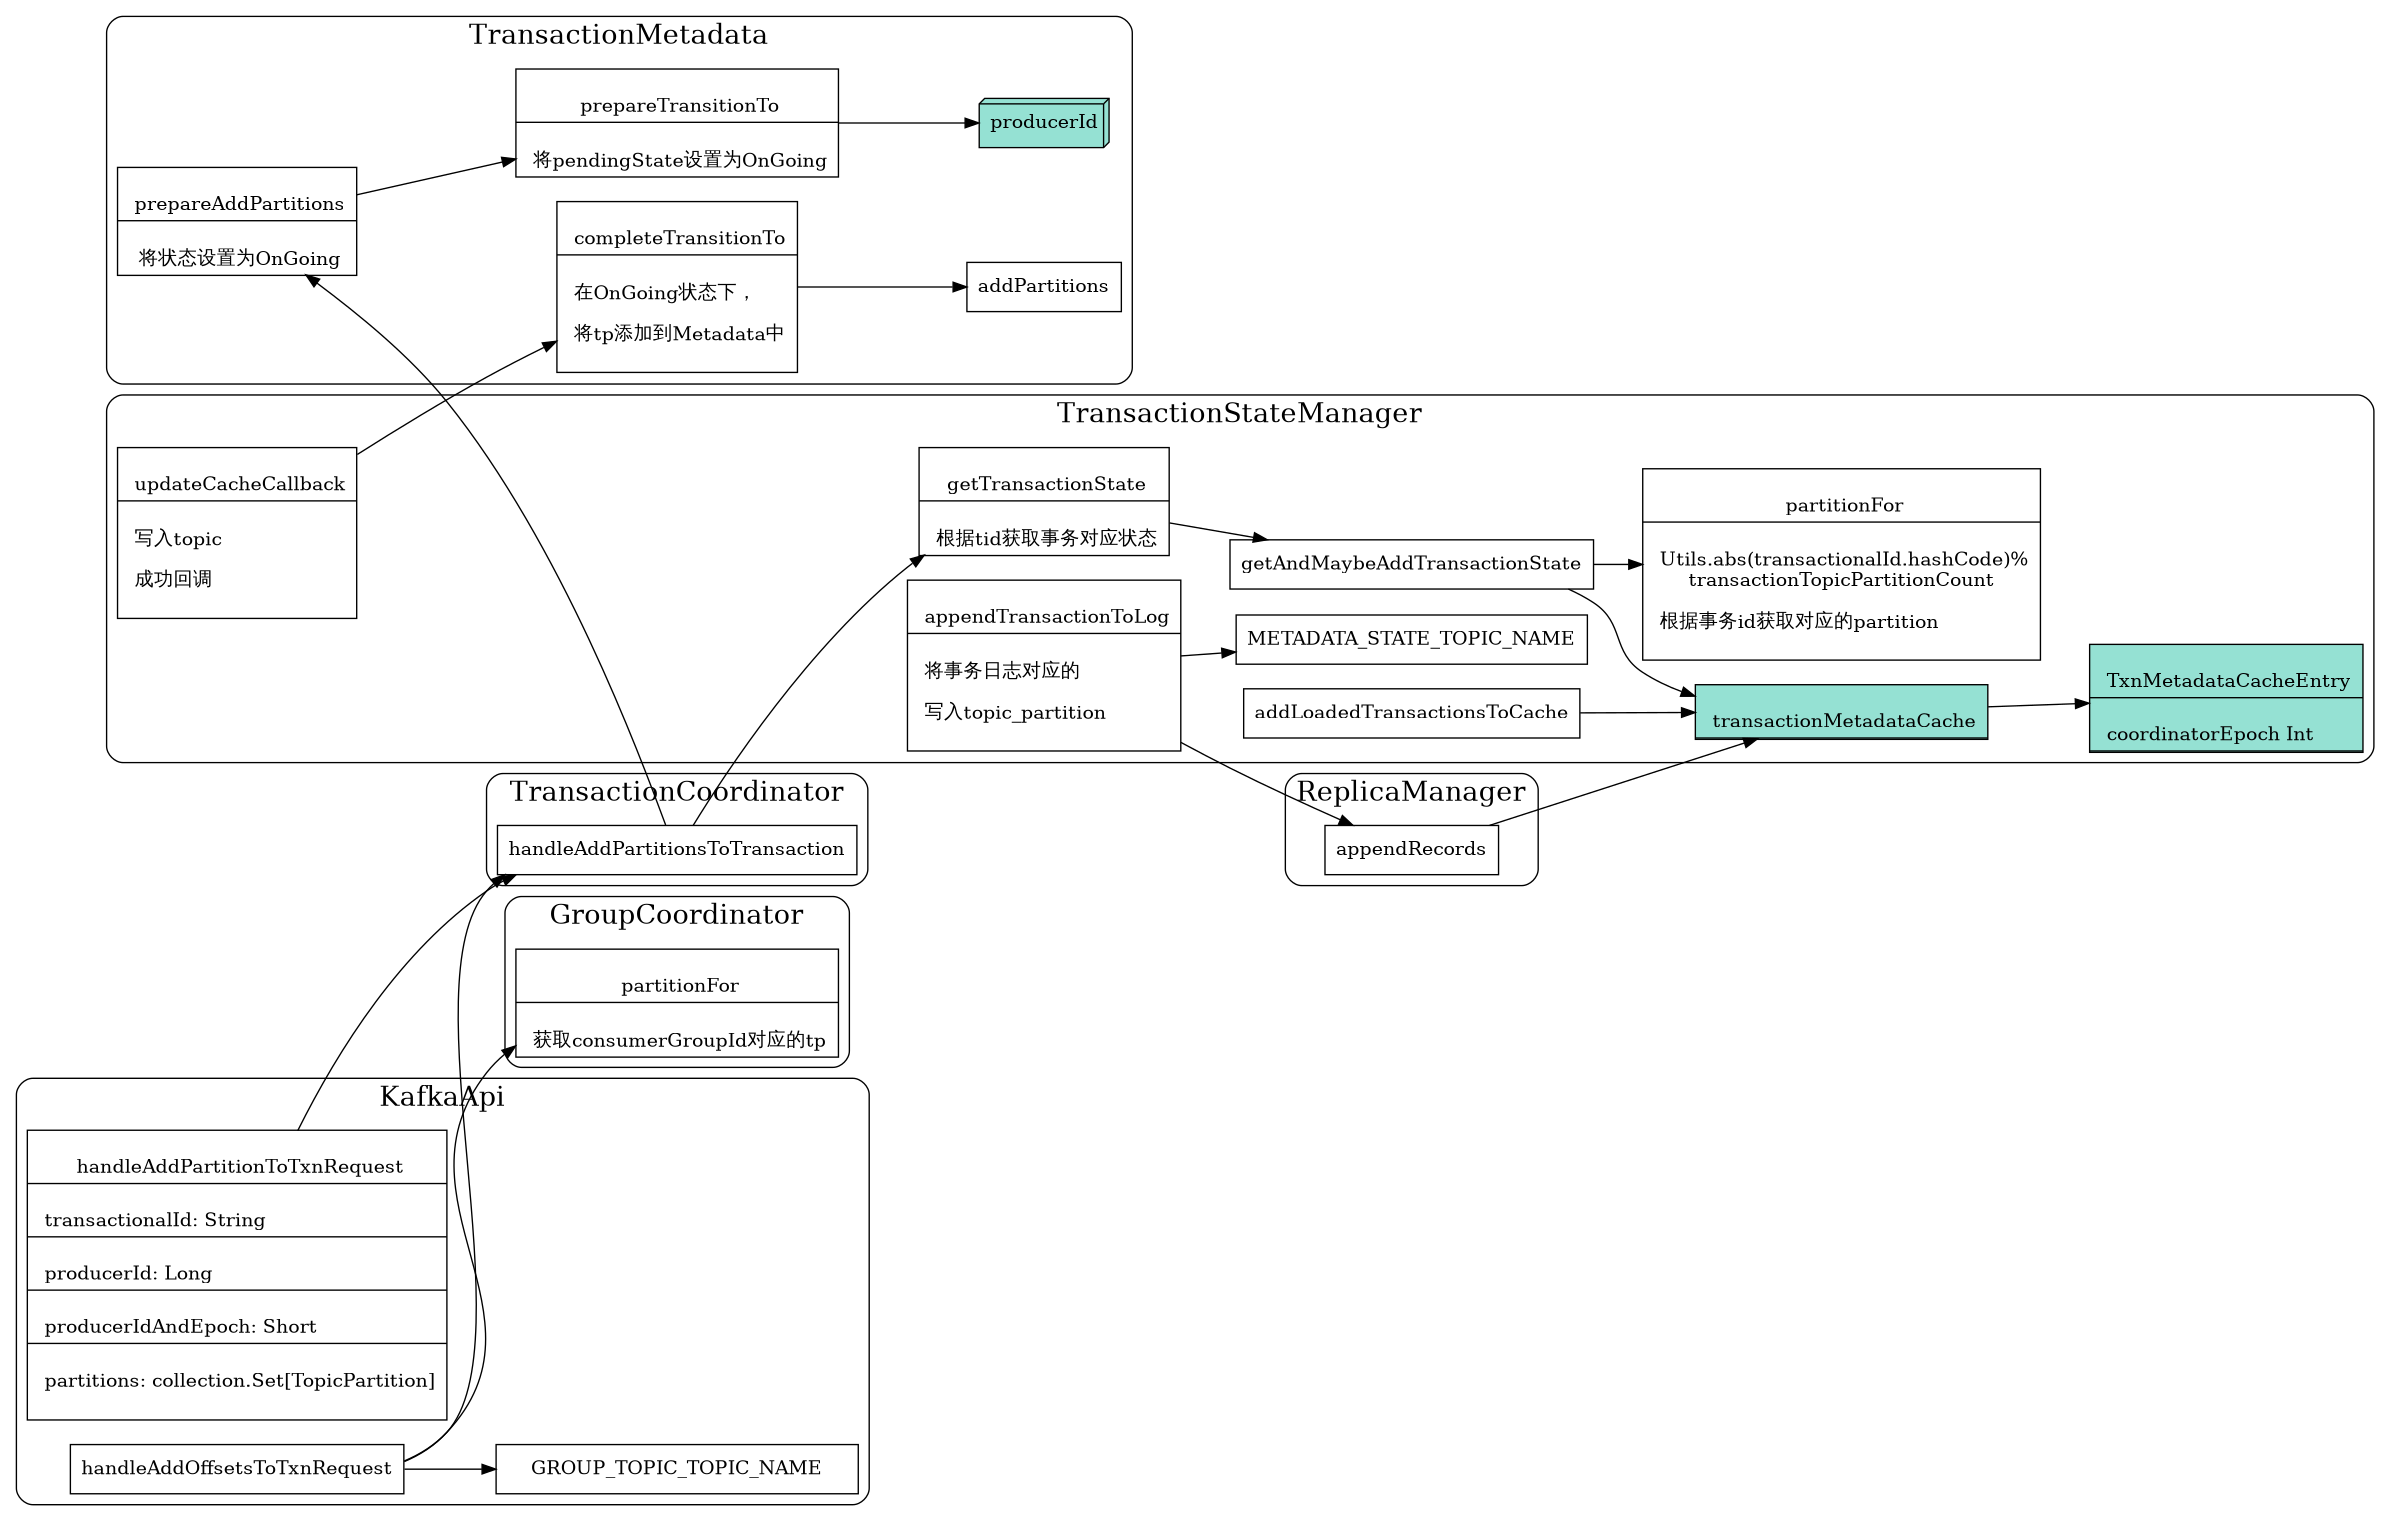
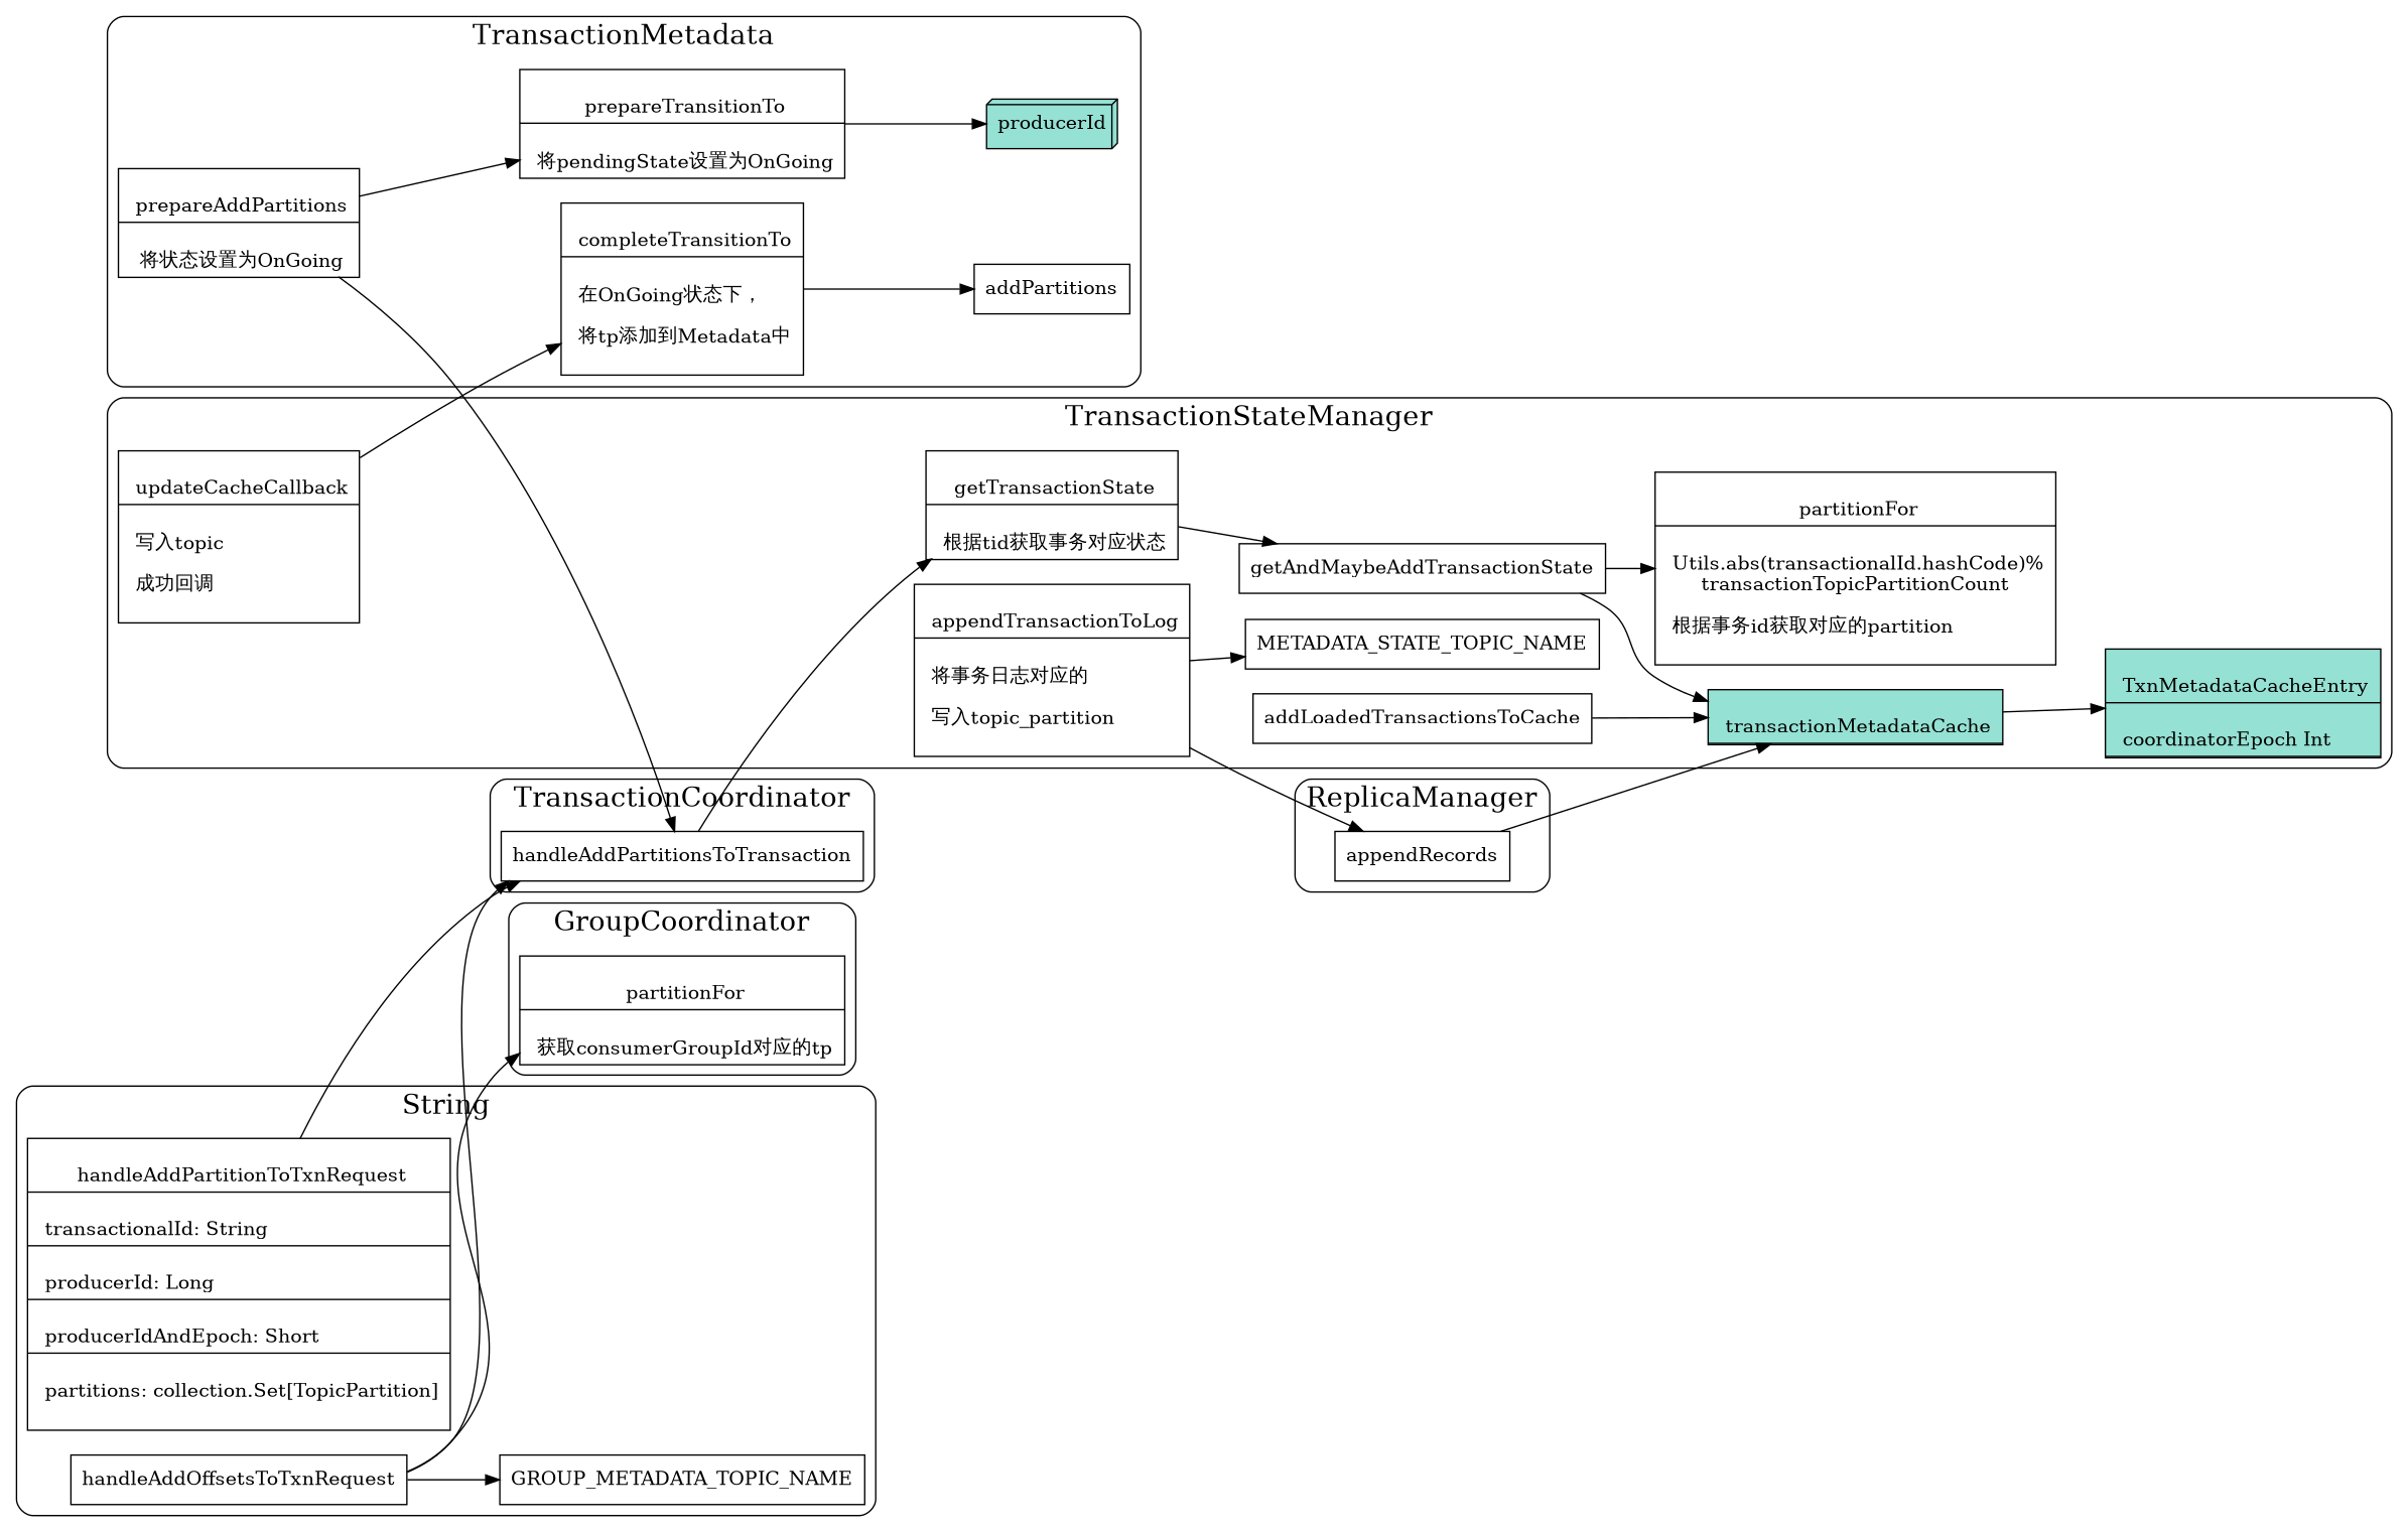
  digraph {
    newrank=true
    rankdir=LR
    node [shape=record]
    n1 [label="{{\n        prepareAddPartitions|\n        将状态设置为OnGoing\n      }}"]
    n2 [label="{{\n        prepareTransitionTo|\n        将pendingState设置为OnGoing\n      }}"]
    n3 [fillcolor="#95e1d3" label=producerId shape=box3d style=filled]
    n4 [label="{{\n        completeTransitionTo|\n        在OnGoing状态下，\l \n        将tp添加到Metadata中\l\n      }}"]
    addPartitions [shape=box]
    appendRecords [shape=box]
    n7 [label="{{\n        updateCacheCallback|\n        写入topic\l \n        成功回调\l\n      }}"]
    n8 [label="{{\n        appendTransactionToLog|\n        将事务日志对应的\l \n        写入topic_partition\l\n      }}"]
    n9 [label=METADATA_STATE_TOPIC_NAME shape=box]
    n10 [label="{{\n        getTransactionState|\n        根据tid获取事务对应状态\n      }}"]
    getAndMaybeAddTransactionState [shape=box]
    n12 [fillcolor="#95e1d3" label="{{\n        transactionMetadataCache|\n        <entry>mutable.Map[Int, TxnMetadataCacheEntry]\l\n        parition 到cacheEntry的映射\n      }}" style=filled]
    n13 [fillcolor="#95e1d3" label="{{\n        TxnMetadataCacheEntry|\n        coordinatorEpoch Int \l|\n        <meta> metadataPerTransactionalId \l \n        Pool[String, TransactionMetadata]\l\n        事务ID到事务metadata映射\n      }}" style=filled]
    n14 [label="{{\n        partitionFor|\n        Utils.abs(transactionalId.hashCode)\%\l transactionTopicPartitionCount \n        \l 根据事务id获取对应的partition\l\n      }}"]
    addLoadedTransactionsToCache [shape=box]
    handleAddPartitionsToTransaction [shape=box]
    n17 [label="{{\n        partitionFor|\n        获取consumerGroupId对应的tp\n      }}"]
    n18 [label="{{\n        handleAddPartitionToTxnRequest|\n        transactionalId: String\l|\n        producerId: Long\l|\n        producerIdAndEpoch: Short\l|\n        partitions: collection.Set[TopicPartition]\l\n      }}"]
    handleAddOffsetsToTxnRequest [shape=box]
-   GROUP_METADATA_TOPIC_NAME [shape=box label=GROUP_TOPIC_TOPIC_NAME]
+   GROUP_METADATA_TOPIC_NAME [shape=box]
    subgraph cluster_1 {
      fontsize=20
      label=TransactionMetadata
      style=rounded
      n1
      n2
      n3
      n4
      addPartitions
    }
    subgraph cluster_2 {
      fontsize=20
      label=ReplicaManager
      style=rounded
      appendRecords
    }
    subgraph cluster_3 {
      fontsize=20
      label=TransactionStateManager
      style=rounded
      n7
      n8
      n9
      n10
      getAndMaybeAddTransactionState
      n12
      n13
      n14
      addLoadedTransactionsToCache
    }
    subgraph cluster_4 {
      fontsize=20
      label=TransactionCoordinator
      style=rounded
      handleAddPartitionsToTransaction
    }
    subgraph cluster_5 {
      fontsize=20
      label=GroupCoordinator
      style=rounded
      n17
    }
    subgraph cluster_6 {
      fontsize=20
-     label=KafkaApi
+     label=String
      style=rounded
      n18
      handleAddOffsetsToTxnRequest
      GROUP_METADATA_TOPIC_NAME
    }
    n1 -> n2
    n2 -> n3
    n4 -> addPartitions
    appendRecords -> n12
    n7 -> n4
    n8 -> appendRecords
    n8 -> n9
    n10 -> getAndMaybeAddTransactionState
    getAndMaybeAddTransactionState -> n12
    getAndMaybeAddTransactionState -> n14
    n12 -> n13 [tailport=entry]
    addLoadedTransactionsToCache -> n12
-   handleAddPartitionsToTransaction -> n1
+   n1 -> handleAddPartitionsToTransaction
    handleAddPartitionsToTransaction -> n10
    n18 -> handleAddPartitionsToTransaction
    handleAddOffsetsToTxnRequest -> handleAddPartitionsToTransaction
    handleAddOffsetsToTxnRequest -> n17
    handleAddOffsetsToTxnRequest -> GROUP_METADATA_TOPIC_NAME
  }
